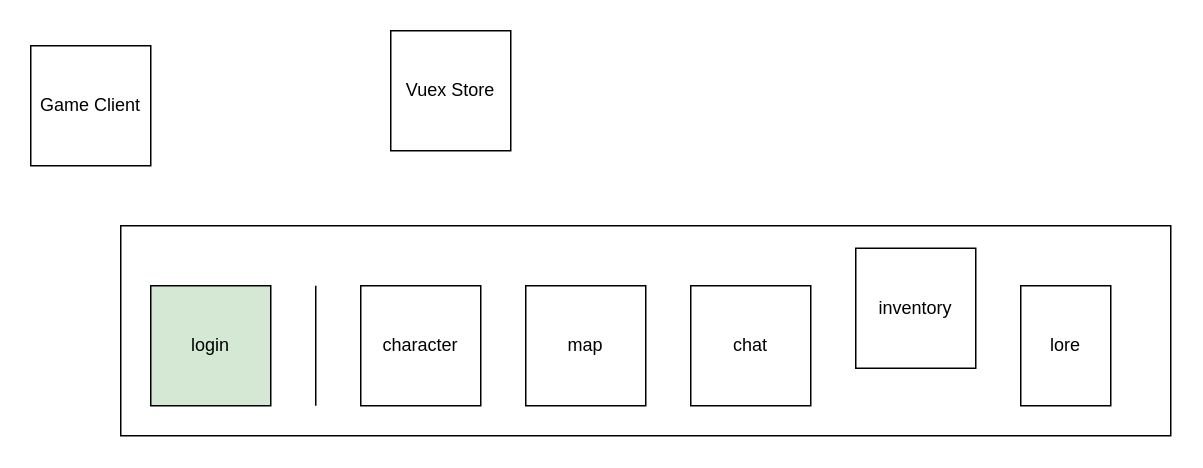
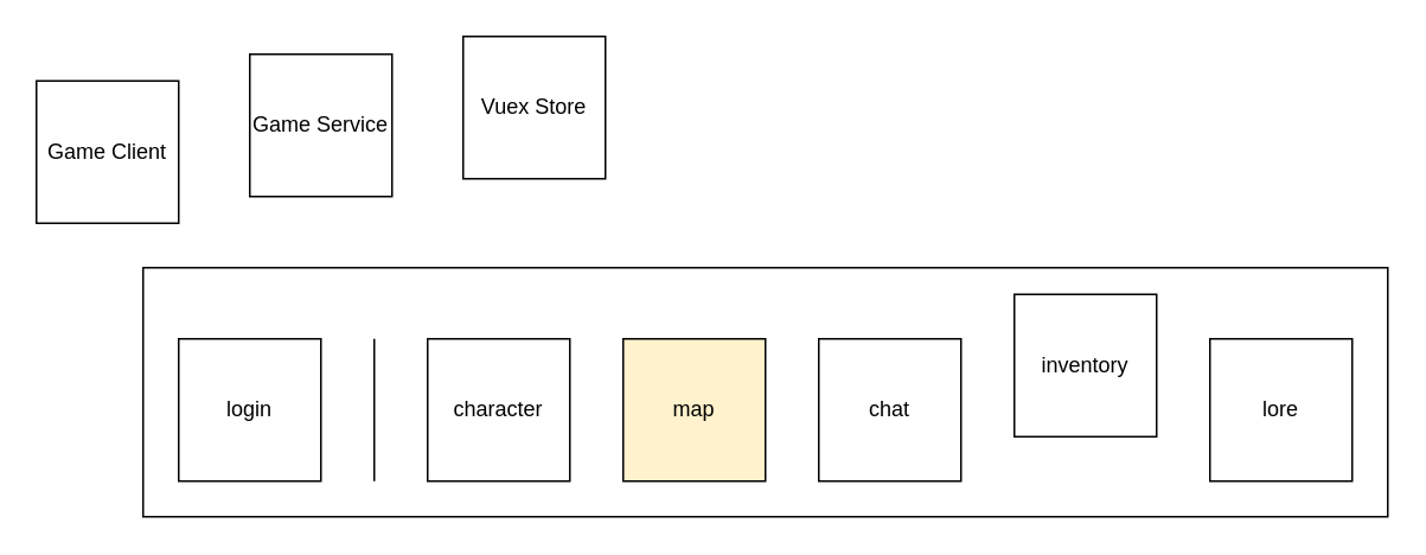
  <mxCell id="0" />
  <mxCell id="1" parent="0" />
  <mxCell id="2" value="" style="rounded=0;whiteSpace=wrap;html=1;" vertex="1" parent="1"><mxGeometry x="80" y="150" width="700" height="140" as="geometry" /></mxCell>
- <mxCell id="3" value="login" style="whiteSpace=wrap;html=1;aspect=fixed;fillColor=#d5e8d4;" vertex="1" parent="1"><mxGeometry x="100" y="190" width="80" height="80" as="geometry" /></mxCell>
+ <mxCell id="3" value="login" style="whiteSpace=wrap;html=1;aspect=fixed;" vertex="1" parent="1"><mxGeometry x="100" y="190" width="80" height="80" as="geometry" /></mxCell>
  <mxCell id="4" value="Vuex Store" style="whiteSpace=wrap;html=1;aspect=fixed;" vertex="1" parent="1"><mxGeometry x="260" y="20" width="80" height="80" as="geometry" /></mxCell>
+ <mxCell id="5" value="Game Service" style="whiteSpace=wrap;html=1;aspect=fixed;" vertex="1" parent="1"><mxGeometry x="140" y="30" width="80" height="80" as="geometry" /></mxCell>
  <mxCell id="6" value="character" style="whiteSpace=wrap;html=1;aspect=fixed;" vertex="1" parent="1"><mxGeometry x="240" y="190" width="80" height="80" as="geometry" /></mxCell>
- <mxCell id="7" value="Game Client" style="whiteSpace=wrap;html=1;aspect=fixed;" vertex="1" parent="1"><mxGeometry x="20" y="30" width="80" height="80" as="geometry" /></mxCell>
- <mxCell id="8" value="map" style="whiteSpace=wrap;html=1;aspect=fixed;" vertex="1" parent="1"><mxGeometry x="350" y="190" width="80" height="80" as="geometry" /></mxCell>
+ <mxCell id="7" value="Game Client" style="whiteSpace=wrap;html=1;aspect=fixed;" vertex="1" parent="1"><mxGeometry x="20" y="45" width="80" height="80" as="geometry" /></mxCell>
+ <mxCell id="8" value="map" style="whiteSpace=wrap;html=1;aspect=fixed;fillColor=#fff2cc;" vertex="1" parent="1"><mxGeometry x="350" y="190" width="80" height="80" as="geometry" /></mxCell>
  <mxCell id="9" value="chat" style="whiteSpace=wrap;html=1;aspect=fixed;" vertex="1" parent="1"><mxGeometry x="460" y="190" width="80" height="80" as="geometry" /></mxCell>
- <mxCell id="10" value="lore" style="whiteSpace=wrap;html=1;aspect=fixed;" vertex="1" parent="1"><mxGeometry x="680" y="190" width="60" height="80" as="geometry" /></mxCell>
+ <mxCell id="10" value="lore" style="whiteSpace=wrap;html=1;aspect=fixed;" vertex="1" parent="1"><mxGeometry x="680" y="190" width="80" height="80" as="geometry" /></mxCell>
  <mxCell id="11" value="inventory" style="whiteSpace=wrap;html=1;aspect=fixed;" vertex="1" parent="1"><mxGeometry x="570" y="165" width="80" height="80" as="geometry" /></mxCell>
  <mxCell id="12" value="" style="endArrow=none;html=1;" edge="1" parent="1"><mxGeometry width="50" height="50" relative="1" as="geometry"><mxPoint x="210" y="270" as="sourcePoint" /><mxPoint x="210" y="190" as="targetPoint" /></mxGeometry></mxCell>
